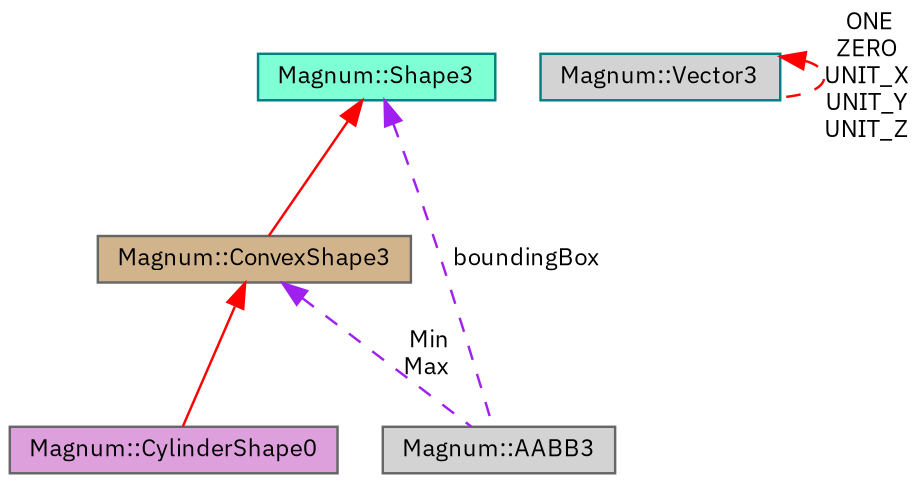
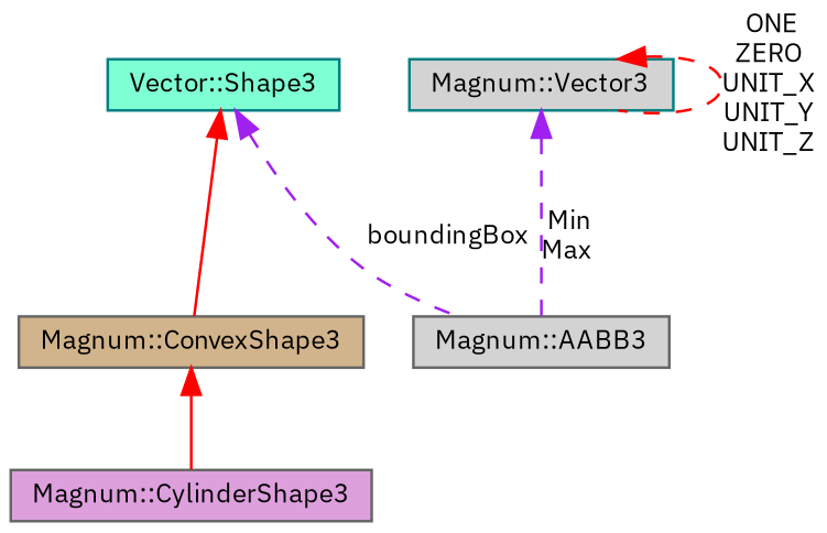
  digraph {
    fontname="IBM Plex Sans"
    node [color=gray40 fillcolor=lightgrey fontname="IBM Plex Sans" fontsize=10 shape=record style=filled]
    edge [color=red dir=back fontname="IBM Plex Sans" fontsize=10 labelfontname=Helvetica labelfontsize=10 style=dashed]
-   n1 [fillcolor=plum fontcolor=black height=0.2 label="Magnum::CylinderShape0" width=0.4]
+   n1 [fillcolor=plum fontcolor=black height=0.2 label="Magnum::CylinderShape3" width=0.4]
    n2 [fillcolor=tan height=0.2 label="Magnum::ConvexShape3" width=0.4]
-   n3 [color=teal fillcolor=aquamarine height=0.2 label="Magnum::Shape3" width=0.4]
+   n3 [color=teal fillcolor=aquamarine height=0.2 label="Vector::Shape3" width=0.4]
    n4 [height=0.2 label="Magnum::AABB3" width=0.4]
    n5 [color=teal height=0.2 label="Magnum::Vector3" width=0.4]
    n2 -> n1 [style=solid]
    n3 -> n2 [style=solid]
    n3 -> n4 [color=purple label=" boundingBox"]
-   n2 -> n4 [color=purple label=" Min\nMax"]
+   n5 -> n4 [color=purple label=" Min\nMax"]
    n5 -> n5 [label=" ONE\nZERO\nUNIT_X\nUNIT_Y\nUNIT_Z"]
  }
